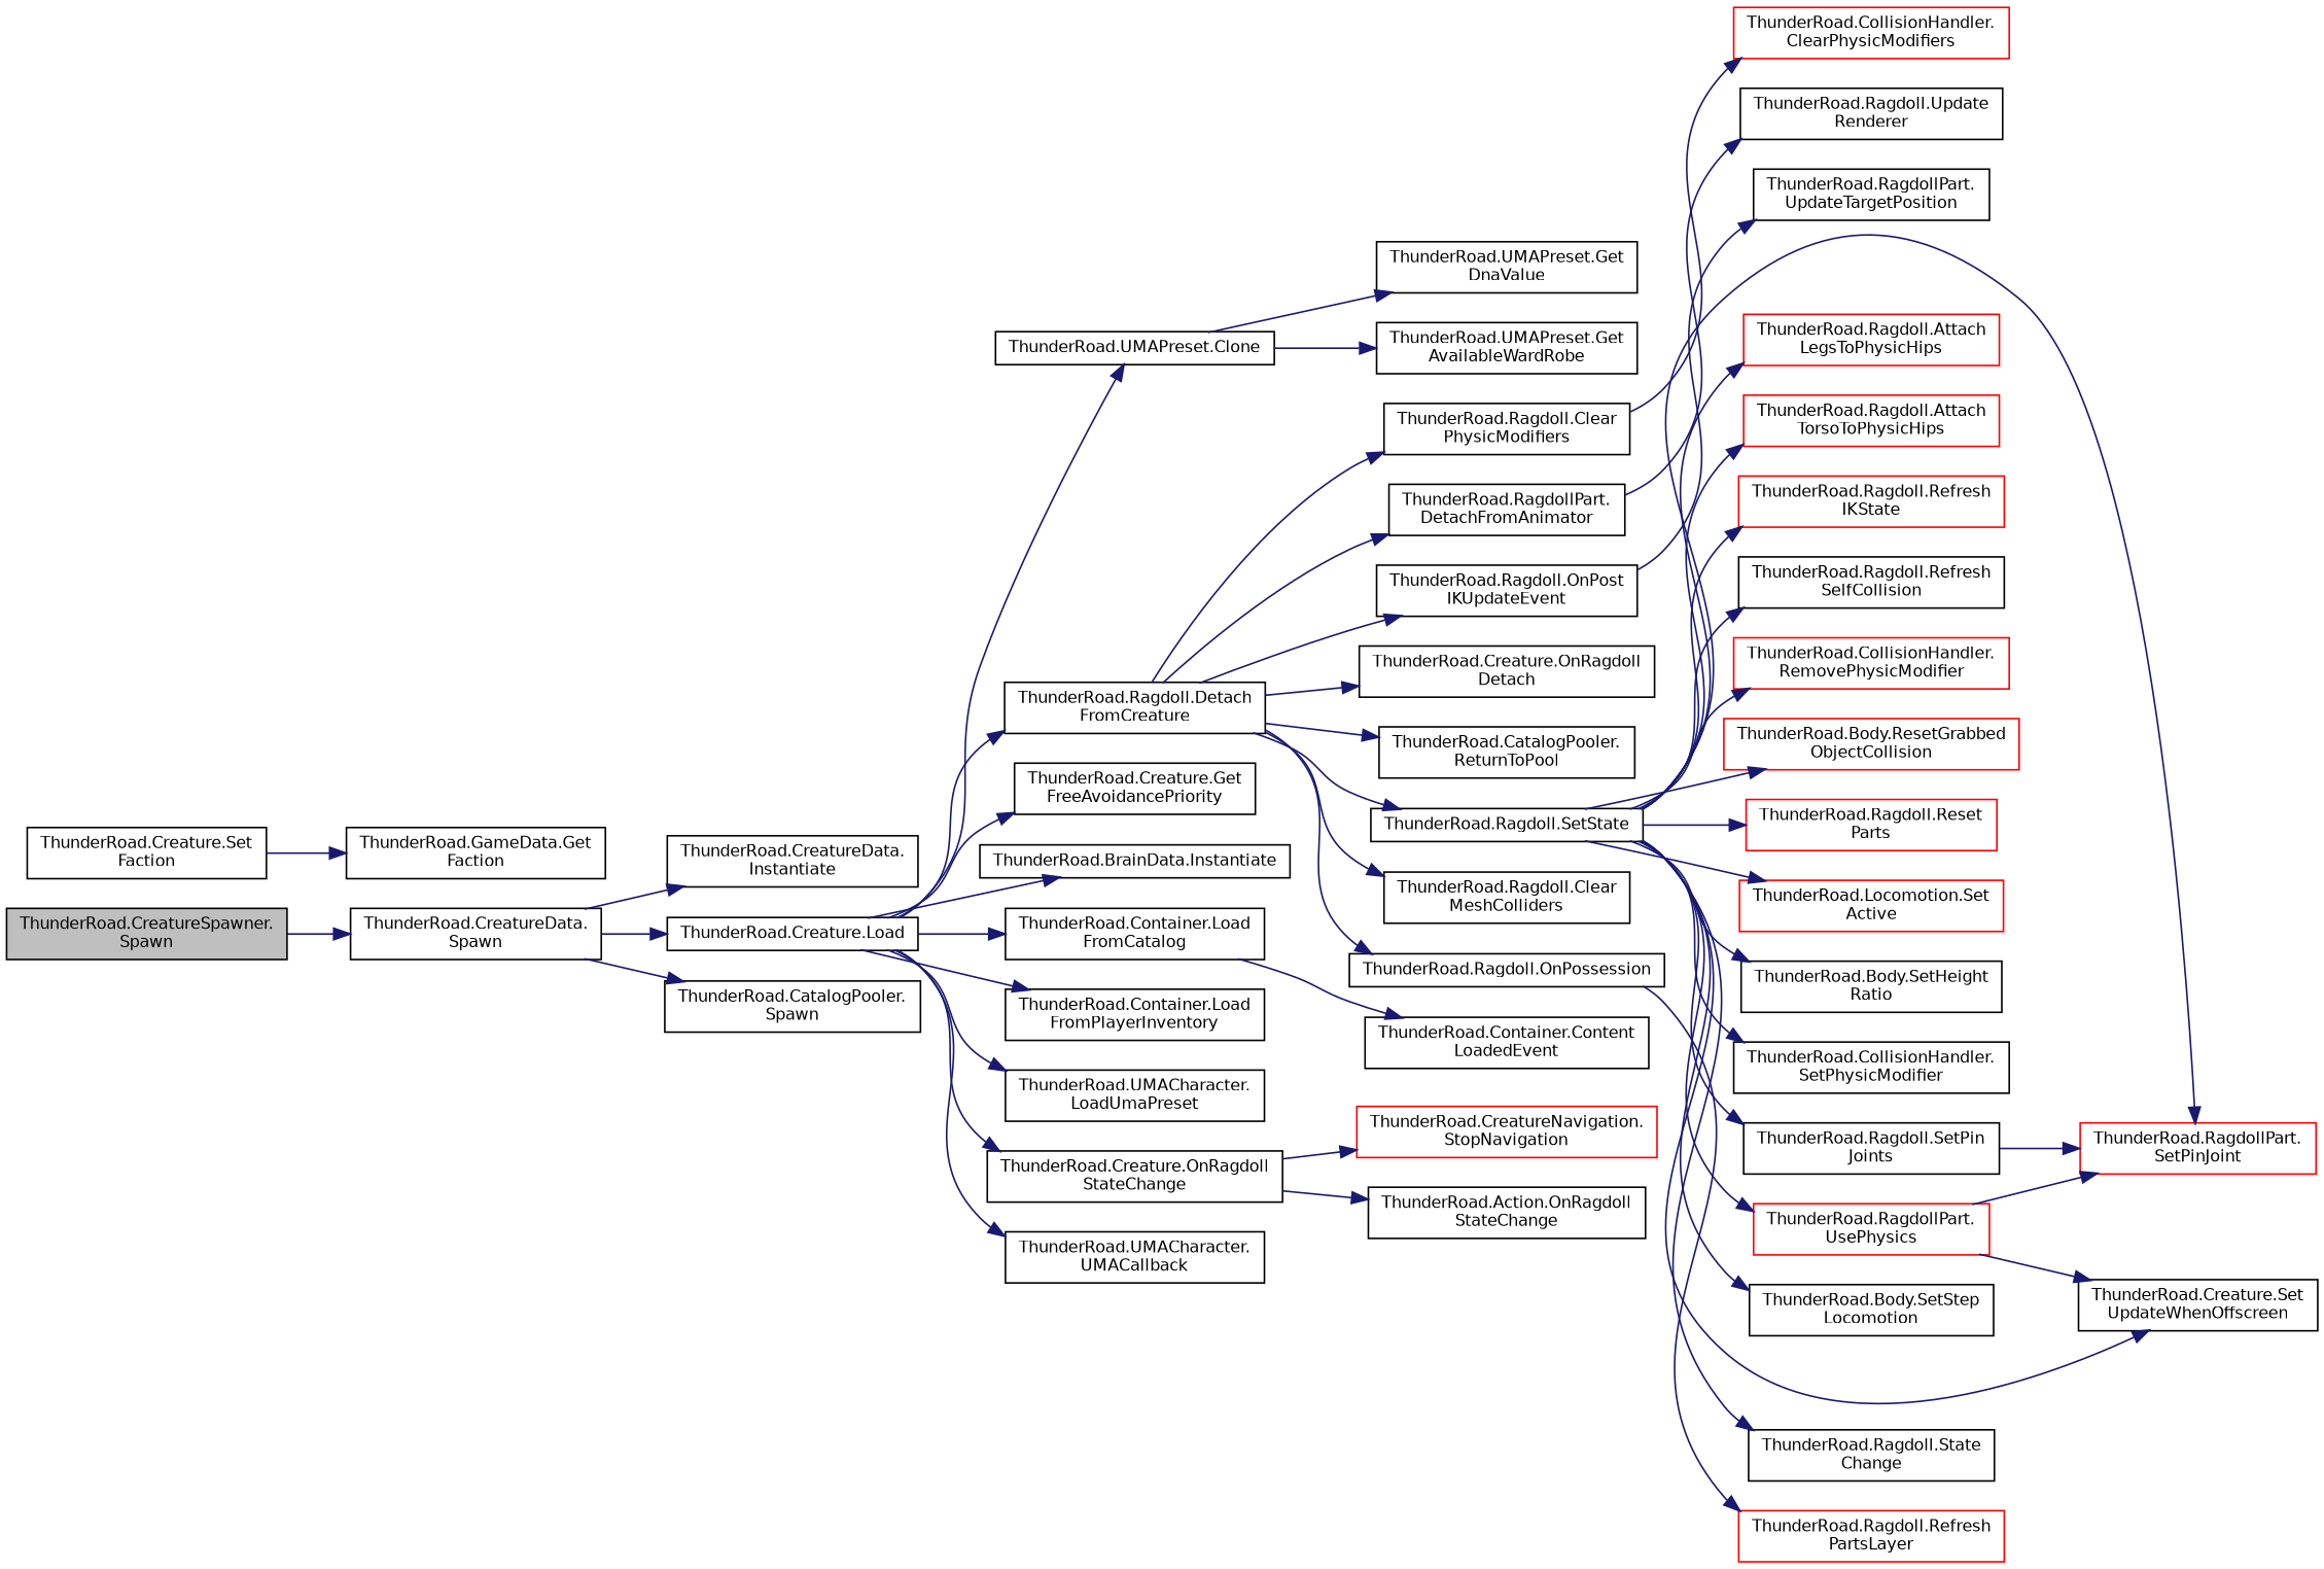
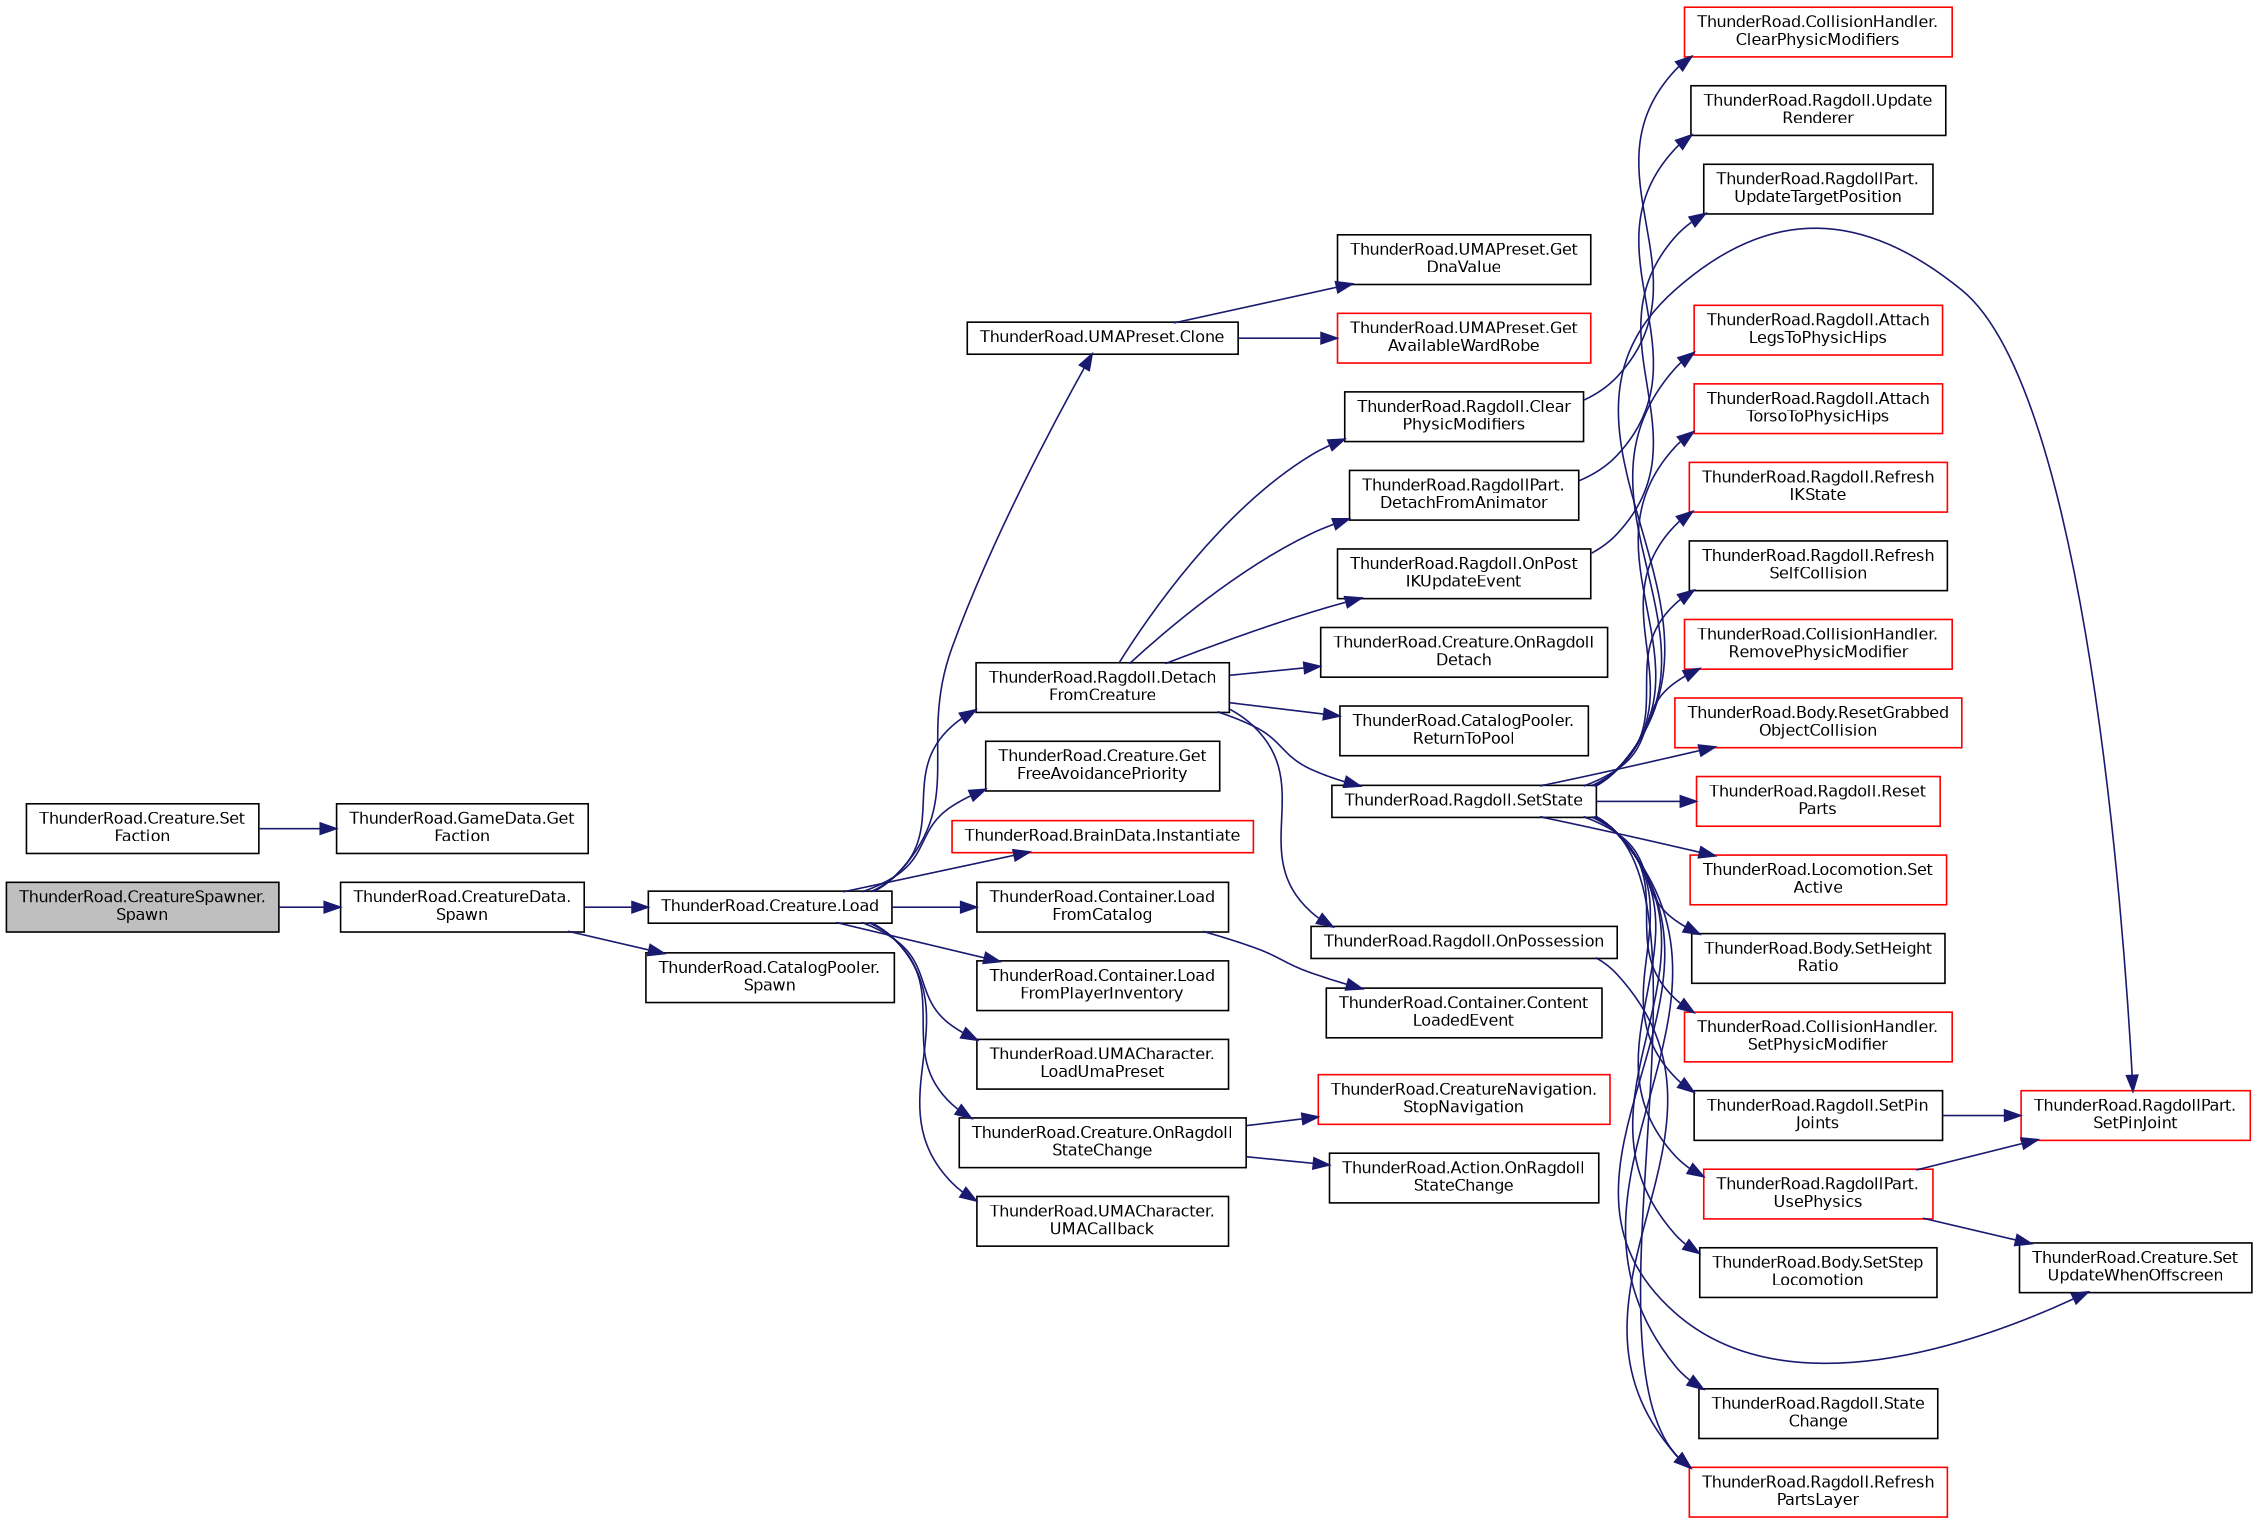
  digraph {
    rankdir=LR
    node [color=black fillcolor=white fontname=Helvetica fontsize=10 shape=record style=filled]
    edge [color=midnightblue fontname=Helvetica fontsize=10 labelfontname=Helvetica labelfontsize=10 style=solid]
    n1 [fillcolor=grey75 fontcolor=black height=0.2 label="ThunderRoad.CreatureSpawner.\lSpawn" width=0.4]
    n2 [height=0.2 label="ThunderRoad.CreatureData.\lSpawn" width=0.4]
-   n3 [height=0.2 label="ThunderRoad.CreatureData.\lInstantiate" width=0.4]
    n4 [height=0.2 label="ThunderRoad.Creature.Load" width=0.4]
    n5 [height=0.2 label="ThunderRoad.CatalogPooler.\lSpawn" width=0.4]
    n6 [height=0.2 label="ThunderRoad.UMAPreset.Clone" width=0.4]
    n7 [height=0.2 label="ThunderRoad.Ragdoll.Detach\lFromCreature" width=0.4]
    n8 [height=0.2 label="ThunderRoad.Creature.Get\lFreeAvoidancePriority" width=0.4]
-   n9 [height=0.2 label="ThunderRoad.BrainData.Instantiate" width=0.4]
+   n9 [color=red height=0.2 label="ThunderRoad.BrainData.Instantiate" width=0.4]
    n10 [height=0.2 label="ThunderRoad.Container.Load\lFromCatalog" width=0.4]
    n11 [height=0.2 label="ThunderRoad.Container.Load\lFromPlayerInventory" width=0.4]
    n12 [height=0.2 label="ThunderRoad.UMACharacter.\lLoadUmaPreset" width=0.4]
    n13 [height=0.2 label="ThunderRoad.Creature.OnRagdoll\lStateChange" width=0.4]
    n14 [height=0.2 label="ThunderRoad.UMACharacter.\lUMACallback" width=0.4]
-   n15 [height=0.2 label="ThunderRoad.UMAPreset.Get\lAvailableWardRobe" width=0.4]
+   n15 [color=red height=0.2 label="ThunderRoad.UMAPreset.Get\lAvailableWardRobe" width=0.4]
    n16 [height=0.2 label="ThunderRoad.UMAPreset.Get\lDnaValue" width=0.4]
    n17 [height=0.2 label="ThunderRoad.Ragdoll.SetState" width=0.4]
-   n18 [height=0.2 label="ThunderRoad.Ragdoll.Clear\lMeshColliders" width=0.4]
    n19 [height=0.2 label="ThunderRoad.Ragdoll.Clear\lPhysicModifiers" width=0.4]
    n20 [height=0.2 label="ThunderRoad.RagdollPart.\lDetachFromAnimator" width=0.4]
    n21 [height=0.2 label="ThunderRoad.Ragdoll.OnPossession" width=0.4]
    n22 [height=0.2 label="ThunderRoad.Ragdoll.OnPost\lIKUpdateEvent" width=0.4]
    n23 [height=0.2 label="ThunderRoad.Creature.OnRagdoll\lDetach" width=0.4]
    n24 [height=0.2 label="ThunderRoad.CatalogPooler.\lReturnToPool" width=0.4]
    n25 [height=0.2 label="ThunderRoad.Container.Content\lLoadedEvent" width=0.4]
    n26 [height=0.2 label="ThunderRoad.Action.OnRagdoll\lStateChange" width=0.4]
    n27 [color=red height=0.2 label="ThunderRoad.CreatureNavigation.\lStopNavigation" width=0.4]
    n28 [height=0.2 label="ThunderRoad.Creature.Set\lFaction" width=0.4]
    n29 [height=0.2 label="ThunderRoad.GameData.Get\lFaction" width=0.4]
    n30 [color=red height=0.2 label="ThunderRoad.Ragdoll.Attach\lLegsToPhysicHips" width=0.4]
    n31 [color=red height=0.2 label="ThunderRoad.Ragdoll.Attach\lTorsoToPhysicHips" width=0.4]
    n32 [color=red height=0.2 label="ThunderRoad.Ragdoll.Refresh\lIKState" width=0.4]
    n33 [color=red height=0.2 label="ThunderRoad.Ragdoll.Refresh\lPartsLayer" width=0.4]
    n34 [height=0.2 label="ThunderRoad.Ragdoll.Refresh\lSelfCollision" width=0.4]
    n35 [color=red height=0.2 label="ThunderRoad.CollisionHandler.\lRemovePhysicModifier" width=0.4]
    n36 [color=red height=0.2 label="ThunderRoad.Body.ResetGrabbed\lObjectCollision" width=0.4]
    n37 [color=red height=0.2 label="ThunderRoad.Ragdoll.Reset\lParts" width=0.4]
    n38 [color=red height=0.2 label="ThunderRoad.Locomotion.Set\lActive" width=0.4]
    n39 [height=0.2 label="ThunderRoad.Body.SetHeight\lRatio" width=0.4]
-   n40 [height=0.2 label="ThunderRoad.CollisionHandler.\lSetPhysicModifier" width=0.4]
+   n40 [color=red height=0.2 label="ThunderRoad.CollisionHandler.\lSetPhysicModifier" width=0.4]
    n41 [color=red height=0.2 label="ThunderRoad.RagdollPart.\lSetPinJoint" width=0.4]
    n42 [height=0.2 label="ThunderRoad.Ragdoll.SetPin\lJoints" width=0.4]
    n43 [height=0.2 label="ThunderRoad.Body.SetStep\lLocomotion" width=0.4]
    n44 [height=0.2 label="ThunderRoad.Creature.Set\lUpdateWhenOffscreen" width=0.4]
    n45 [height=0.2 label="ThunderRoad.Ragdoll.State\lChange" width=0.4]
    n46 [color=red height=0.2 label="ThunderRoad.RagdollPart.\lUsePhysics" width=0.4]
    n47 [color=red height=0.2 label="ThunderRoad.CollisionHandler.\lClearPhysicModifiers" width=0.4]
    n48 [height=0.2 label="ThunderRoad.Ragdoll.Update\lRenderer" width=0.4]
    n49 [height=0.2 label="ThunderRoad.RagdollPart.\lUpdateTargetPosition" width=0.4]
    n1 -> n2
-   n2 -> n3
    n2 -> n4
    n2 -> n5
    n4 -> n6
    n4 -> n7
    n4 -> n8
    n4 -> n9
    n4 -> n10
    n4 -> n11
    n4 -> n12
    n4 -> n13
    n4 -> n14
    n6 -> n15
    n6 -> n16
    n7 -> n17
-   n7 -> n18
    n7 -> n19
    n7 -> n20
    n7 -> n21
    n7 -> n22
    n7 -> n23
    n7 -> n24
    n10 -> n25
    n13 -> n26
    n13 -> n27
    n17 -> n30
    n17 -> n31
    n17 -> n32
+   n17 -> n33
    n17 -> n34
    n17 -> n35
    n17 -> n36
    n17 -> n37
    n17 -> n38
    n17 -> n39
    n17 -> n40
    n17 -> n41
    n17 -> n42
    n17 -> n43
    n17 -> n44
    n17 -> n45
    n17 -> n46
    n19 -> n47
    n20 -> n48
    n21 -> n33
    n22 -> n49
    n28 -> n29
    n42 -> n41
    n46 -> n41
    n46 -> n44
  }
